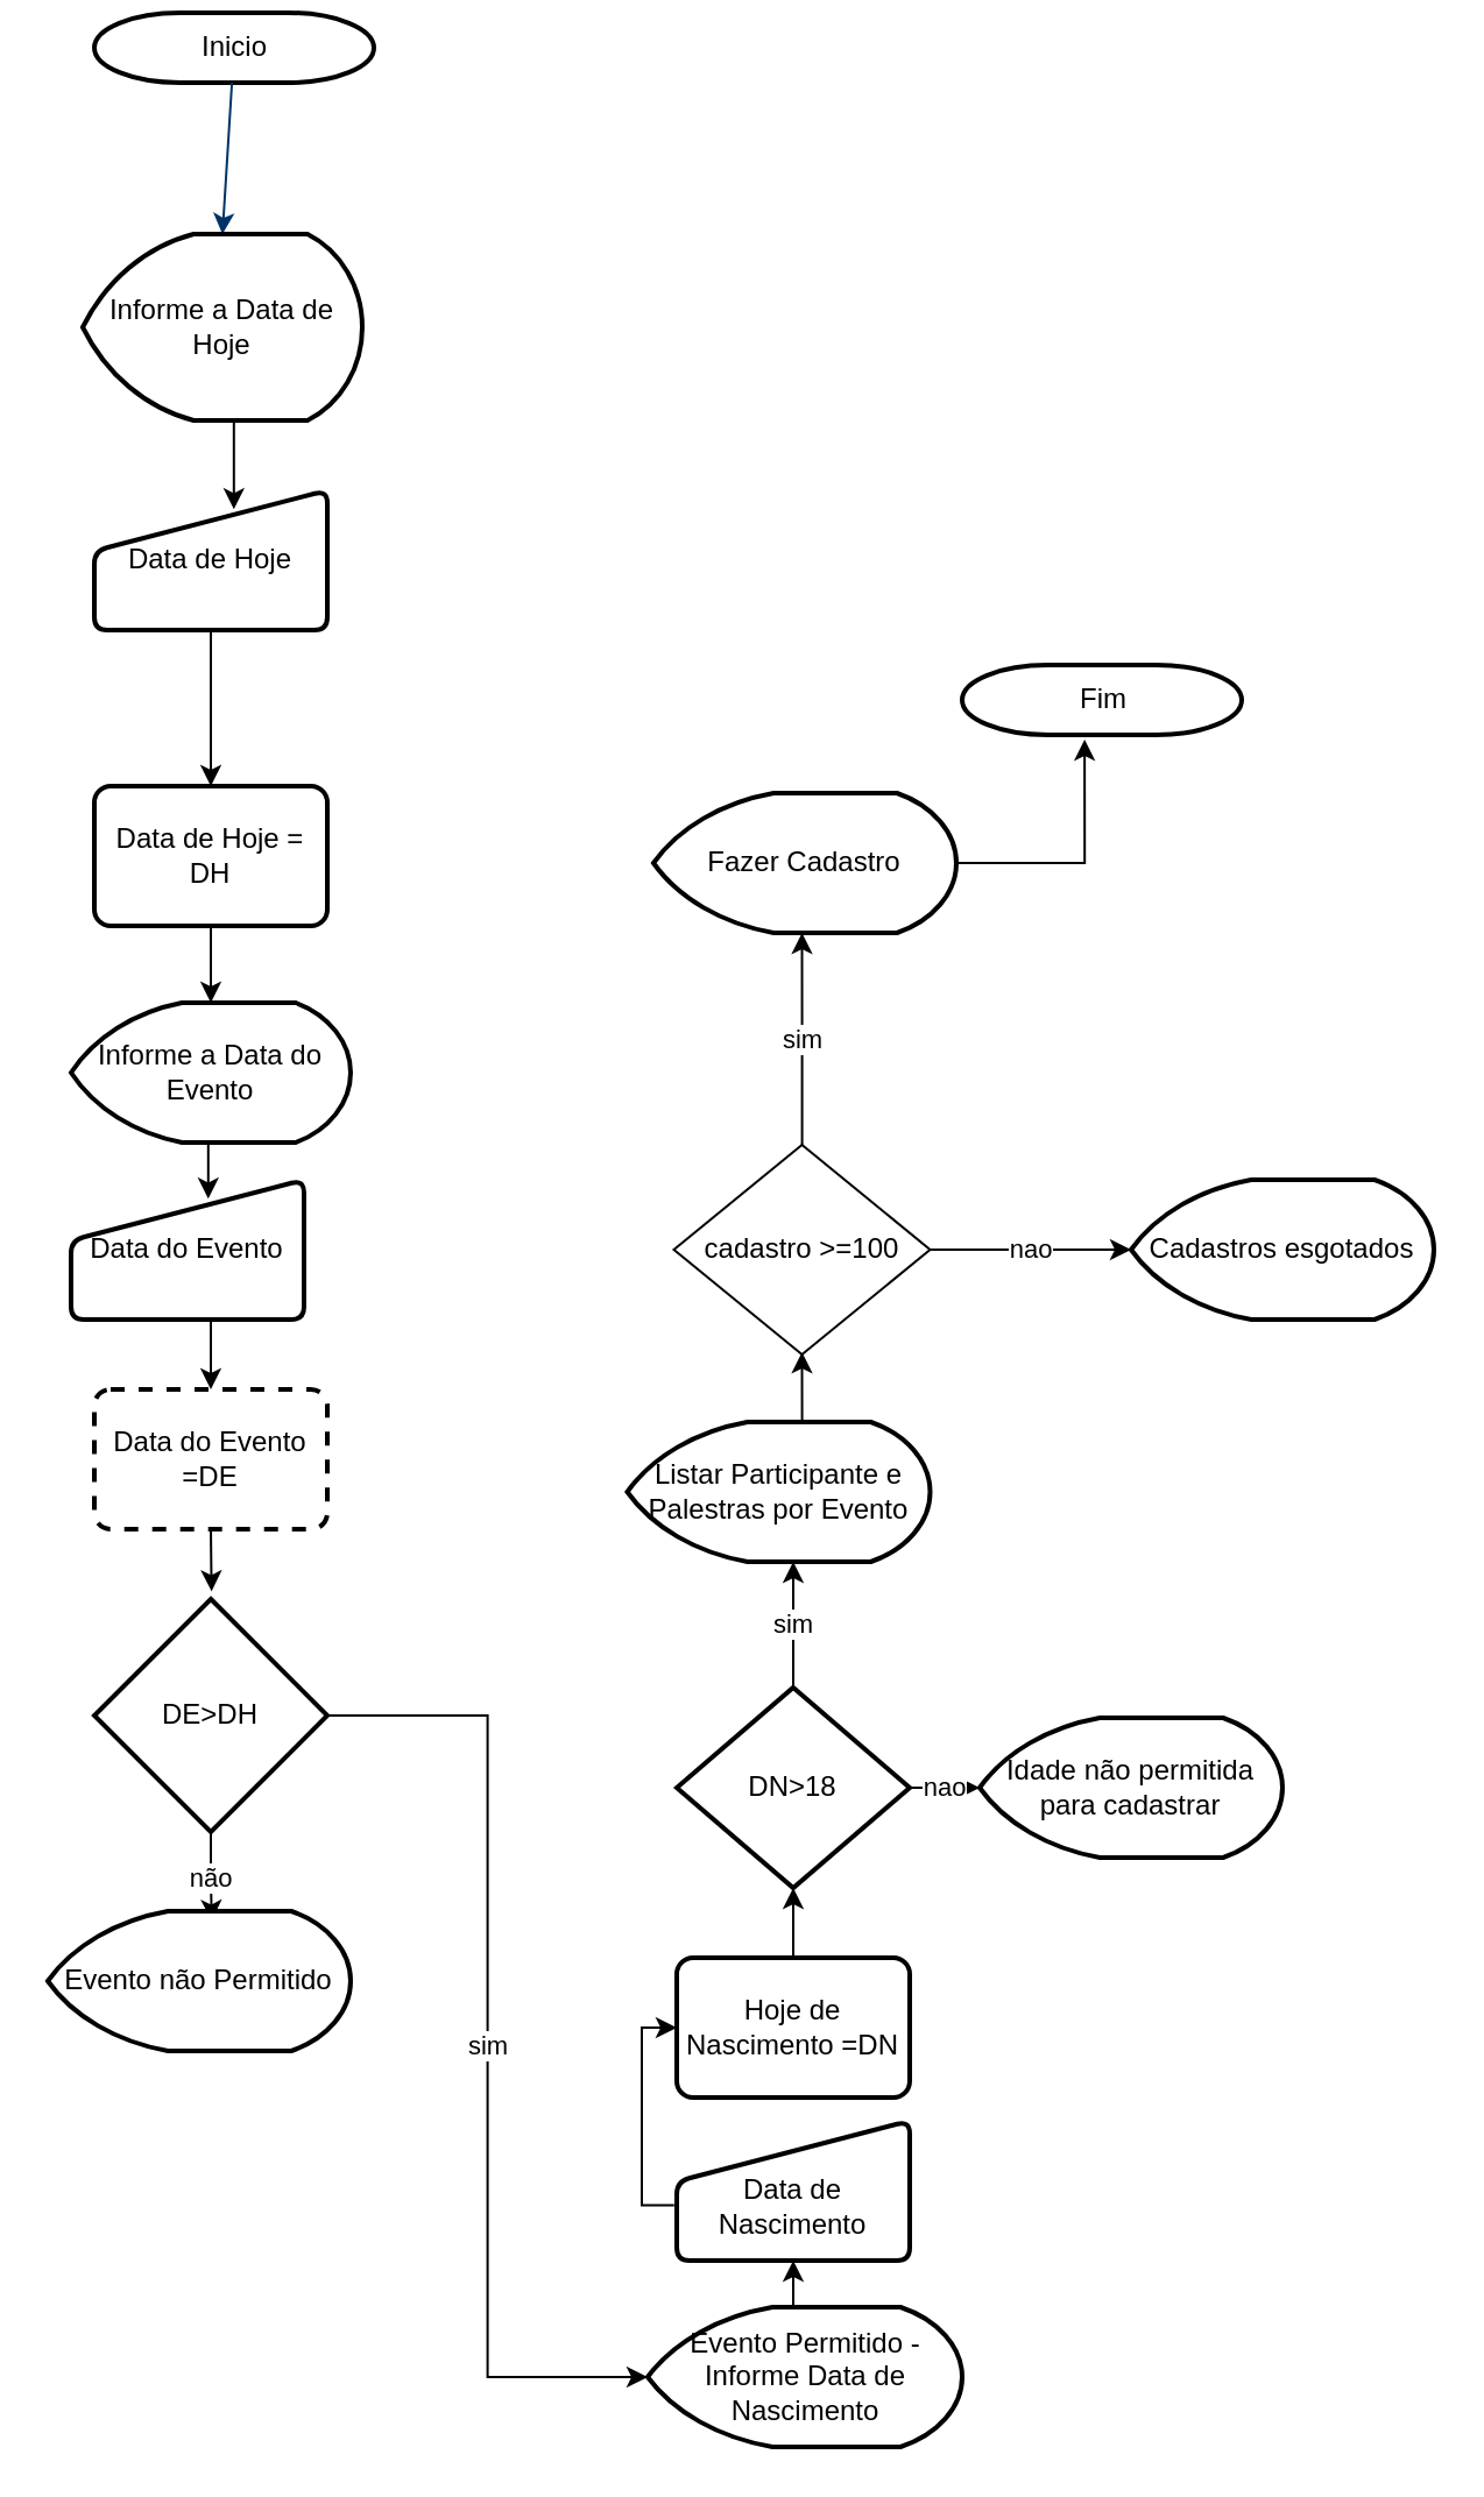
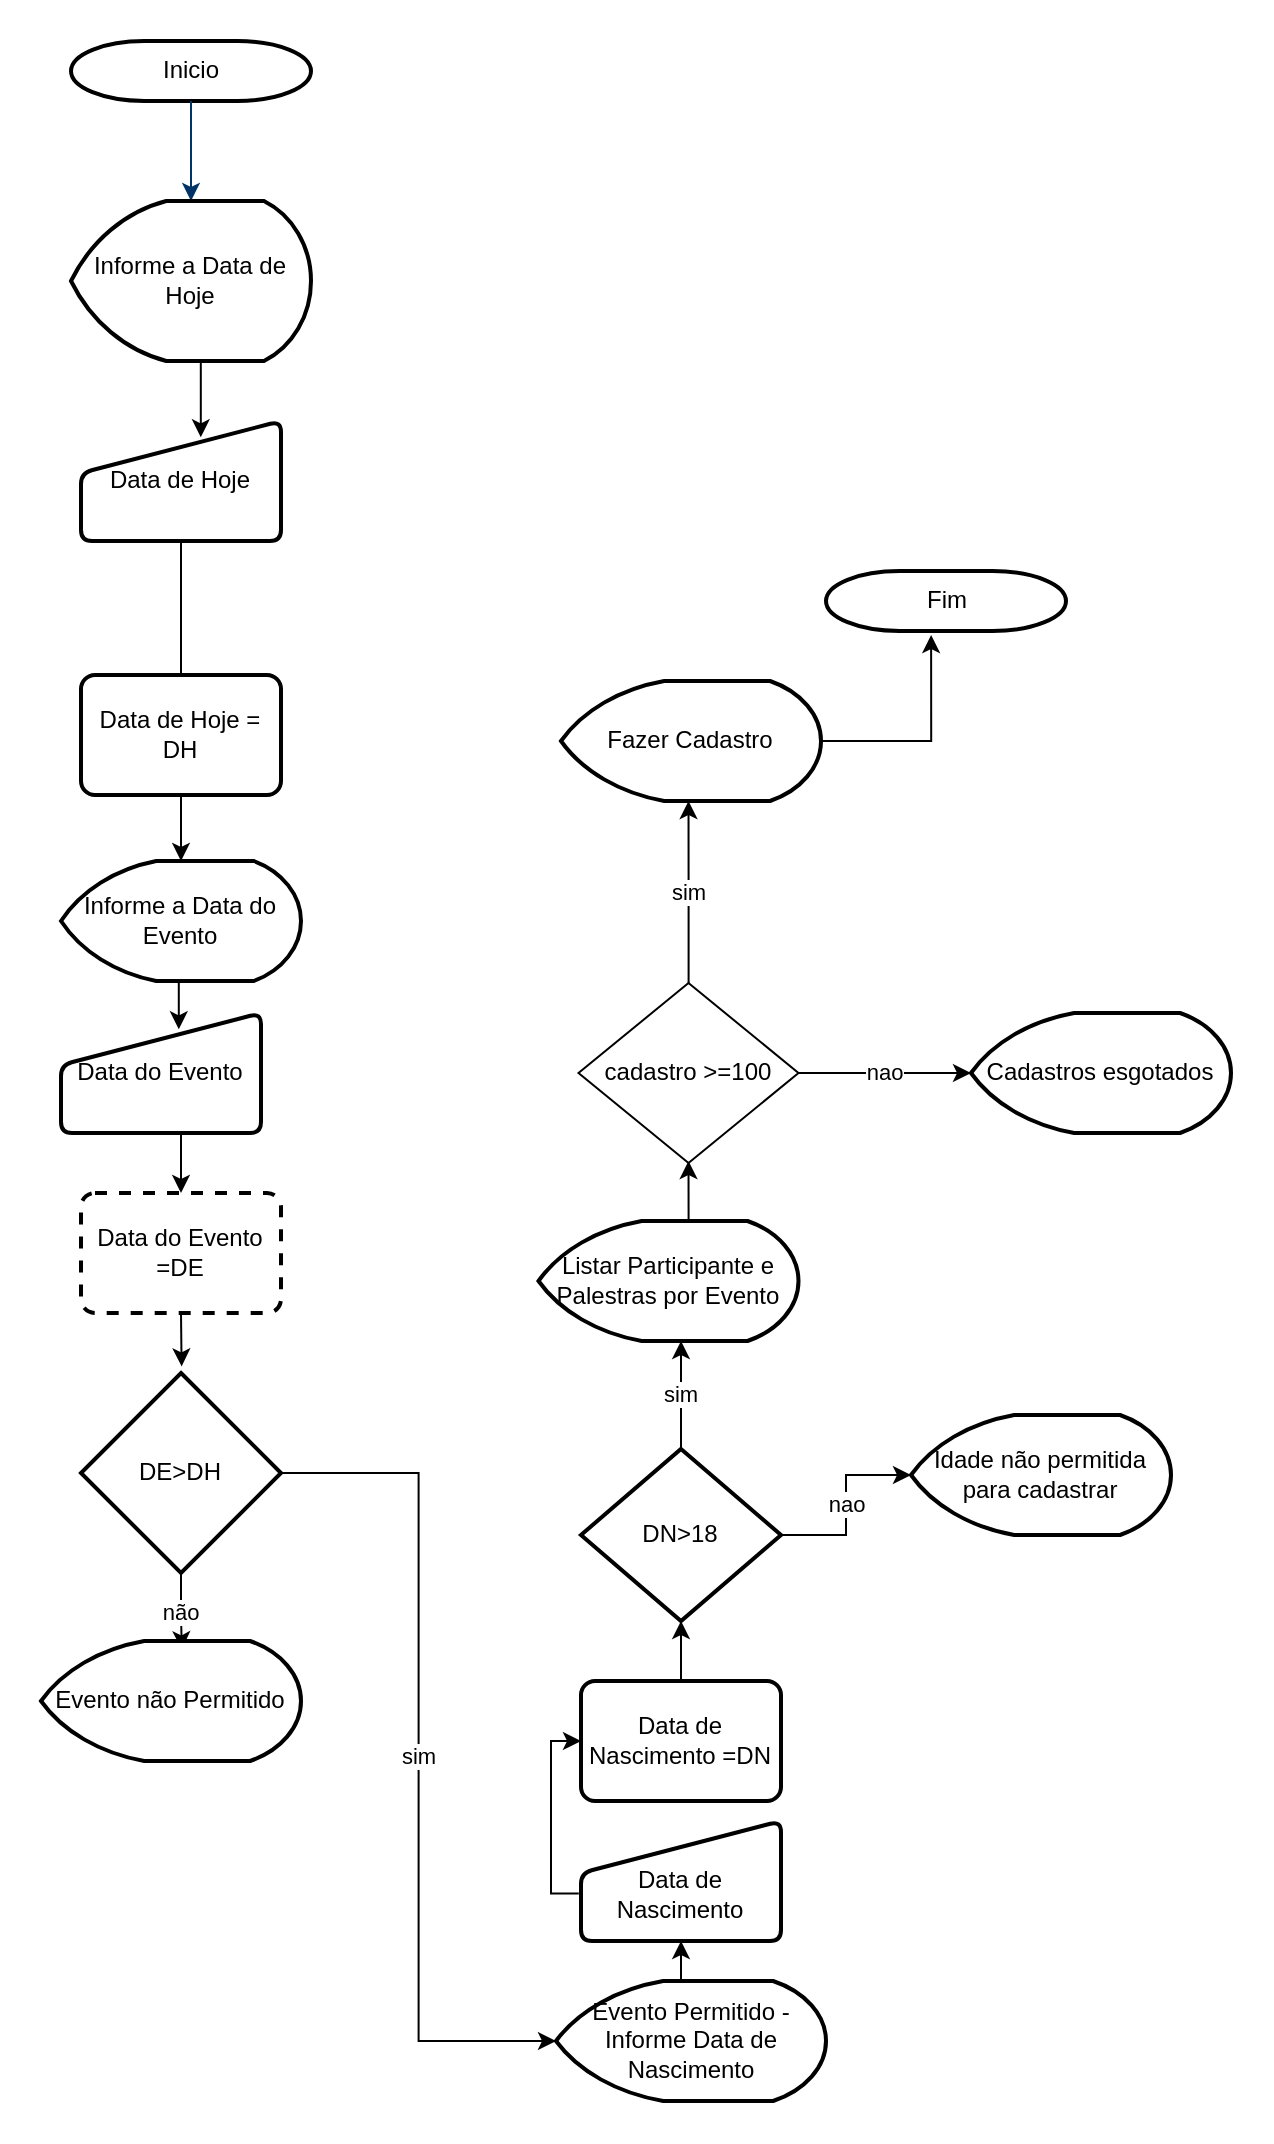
  <mxCell id="0" />
  <mxCell id="1" parent="0" />
- <mxCell id="2" value="Inicio" style="shape=mxgraph.flowchart.terminator;strokeWidth=2;gradientColor=none;gradientDirection=north;fontStyle=0;html=1;" parent="1" vertex="1"><mxGeometry x="40" y="5" width="120" height="30" as="geometry" /></mxCell>
+ <mxCell id="2" value="Inicio" style="shape=mxgraph.flowchart.terminator;strokeWidth=2;gradientColor=none;gradientDirection=north;fontStyle=0;html=1;" parent="1" vertex="1"><mxGeometry x="35" y="20" width="120" height="30" as="geometry" /></mxCell>
  <mxCell id="3" style="fontStyle=1;strokeColor=#003366;strokeWidth=1;html=1;entryX=0.5;entryY=0;entryDx=0;entryDy=0;entryPerimeter=0;" parent="1" source="2" target="5" edge="1"><mxGeometry relative="1" as="geometry"><mxPoint x="105" y="890" as="targetPoint" /></mxGeometry></mxCell>
  <mxCell id="4" style="edgeStyle=orthogonalEdgeStyle;rounded=0;orthogonalLoop=1;jettySize=auto;html=1;exitX=0.5;exitY=1;exitDx=0;exitDy=0;exitPerimeter=0;entryX=0.599;entryY=0.136;entryDx=0;entryDy=0;entryPerimeter=0;" parent="1" source="5" target="7" edge="1"><mxGeometry relative="1" as="geometry" /></mxCell>
  <mxCell id="5" value="Informe a Data de Hoje" style="strokeWidth=2;html=1;shape=mxgraph.flowchart.display;whiteSpace=wrap;" parent="1" vertex="1"><mxGeometry x="35" y="100" width="120" height="80" as="geometry" /></mxCell>
- <mxCell id="6" style="edgeStyle=orthogonalEdgeStyle;rounded=0;orthogonalLoop=1;jettySize=auto;html=1;exitX=0.5;exitY=1;exitDx=0;exitDy=0;entryX=0.5;entryY=0;entryDx=0;entryDy=0;" parent="1" source="7" target="9" edge="1"><mxGeometry relative="1" as="geometry" /></mxCell>
+ <mxCell id="6" style="edgeStyle=orthogonalEdgeStyle;rounded=0;orthogonalLoop=1;jettySize=auto;html=1;exitX=0.5;exitY=1;exitDx=0;exitDy=0;entryX=0.5;entryY=0;entryDx=0;entryDy=0;endArrow=none;" parent="1" source="7" target="9" edge="1"><mxGeometry relative="1" as="geometry" /></mxCell>
  <mxCell id="7" value="Data de Hoje" style="html=1;strokeWidth=2;shape=manualInput;whiteSpace=wrap;rounded=1;size=26;arcSize=11;" parent="1" vertex="1"><mxGeometry x="40" y="210" width="100" height="60" as="geometry" /></mxCell>
  <mxCell id="8" style="edgeStyle=orthogonalEdgeStyle;rounded=0;orthogonalLoop=1;jettySize=auto;html=1;exitX=0.5;exitY=1;exitDx=0;exitDy=0;entryX=0.5;entryY=0;entryDx=0;entryDy=0;entryPerimeter=0;" parent="1" source="9" target="11" edge="1"><mxGeometry relative="1" as="geometry" /></mxCell>
  <mxCell id="9" value="Data de Hoje = DH" style="rounded=1;whiteSpace=wrap;html=1;absoluteArcSize=1;arcSize=14;strokeWidth=2;" parent="1" vertex="1"><mxGeometry x="40" y="337" width="100" height="60" as="geometry" /></mxCell>
  <mxCell id="10" style="edgeStyle=orthogonalEdgeStyle;rounded=0;orthogonalLoop=1;jettySize=auto;html=1;exitX=0.5;exitY=1;exitDx=0;exitDy=0;exitPerimeter=0;entryX=0.589;entryY=0.136;entryDx=0;entryDy=0;entryPerimeter=0;" parent="1" source="11" target="13" edge="1"><mxGeometry relative="1" as="geometry" /></mxCell>
  <mxCell id="11" value="Informe a Data do Evento" style="strokeWidth=2;html=1;shape=mxgraph.flowchart.display;whiteSpace=wrap;" parent="1" vertex="1"><mxGeometry x="30" y="430" width="120" height="60" as="geometry" /></mxCell>
  <mxCell id="12" style="edgeStyle=orthogonalEdgeStyle;rounded=0;orthogonalLoop=1;jettySize=auto;html=1;exitX=0.5;exitY=1;exitDx=0;exitDy=0;entryX=0.5;entryY=0;entryDx=0;entryDy=0;" parent="1" source="13" target="15" edge="1"><mxGeometry relative="1" as="geometry" /></mxCell>
  <mxCell id="13" value="Data do Evento" style="html=1;strokeWidth=2;shape=manualInput;whiteSpace=wrap;rounded=1;size=26;arcSize=11;" parent="1" vertex="1"><mxGeometry x="30" y="506" width="100" height="60" as="geometry" /></mxCell>
  <mxCell id="14" style="edgeStyle=orthogonalEdgeStyle;rounded=0;orthogonalLoop=1;jettySize=auto;html=1;exitX=0.5;exitY=1;exitDx=0;exitDy=0;entryX=0.503;entryY=-0.033;entryDx=0;entryDy=0;entryPerimeter=0;" parent="1" source="15" target="18" edge="1"><mxGeometry relative="1" as="geometry" /></mxCell>
  <mxCell id="15" value="Data do Evento =DE" style="rounded=1;whiteSpace=wrap;html=1;absoluteArcSize=1;arcSize=14;strokeWidth=2;dashed=1;" parent="1" vertex="1"><mxGeometry x="40" y="596" width="100" height="60" as="geometry" /></mxCell>
  <mxCell id="16" value="não" style="edgeStyle=orthogonalEdgeStyle;rounded=0;orthogonalLoop=1;jettySize=auto;html=1;entryX=0.426;entryY=-0.031;entryDx=0;entryDy=0;entryPerimeter=0;" parent="1" source="18" edge="1"><mxGeometry relative="1" as="geometry"><mxPoint x="90.38" y="824.14" as="targetPoint" /></mxGeometry></mxCell>
  <mxCell id="17" value="sim" style="edgeStyle=orthogonalEdgeStyle;rounded=0;orthogonalLoop=1;jettySize=auto;html=1;entryX=0;entryY=0.5;entryDx=0;entryDy=0;entryPerimeter=0;" parent="1" source="18" target="20" edge="1"><mxGeometry relative="1" as="geometry" /></mxCell>
  <mxCell id="18" value="DE&amp;gt;DH" style="strokeWidth=2;html=1;shape=mxgraph.flowchart.decision;whiteSpace=wrap;" parent="1" vertex="1"><mxGeometry x="40" y="686" width="100" height="100" as="geometry" /></mxCell>
  <mxCell id="19" style="edgeStyle=orthogonalEdgeStyle;rounded=0;orthogonalLoop=1;jettySize=auto;html=1;entryX=0.5;entryY=1;entryDx=0;entryDy=0;" parent="1" target="22" edge="1"><mxGeometry relative="1" as="geometry"><mxPoint x="340" y="990" as="sourcePoint" /></mxGeometry></mxCell>
  <mxCell id="20" value="Evento Permitido -Informe Data de Nascimento" style="strokeWidth=2;html=1;shape=mxgraph.flowchart.display;whiteSpace=wrap;" parent="1" vertex="1"><mxGeometry x="277.5" y="990" width="135" height="60" as="geometry" /></mxCell>
  <mxCell id="21" style="edgeStyle=orthogonalEdgeStyle;rounded=0;orthogonalLoop=1;jettySize=auto;html=1;entryX=0;entryY=0.5;entryDx=0;entryDy=0;exitX=-0.011;exitY=0.604;exitDx=0;exitDy=0;exitPerimeter=0;" parent="1" source="22" target="24" edge="1"><mxGeometry relative="1" as="geometry"><mxPoint x="275" y="860" as="targetPoint" /><Array as="points"><mxPoint x="275" y="946" /><mxPoint x="275" y="870" /></Array></mxGeometry></mxCell>
  <mxCell id="22" value="&amp;nbsp;&lt;br&gt;Data de Nascimento" style="html=1;strokeWidth=2;shape=manualInput;whiteSpace=wrap;rounded=1;size=26;arcSize=11;" parent="1" vertex="1"><mxGeometry x="290" y="910" width="100" height="60" as="geometry" /></mxCell>
  <mxCell id="23" style="edgeStyle=orthogonalEdgeStyle;rounded=0;orthogonalLoop=1;jettySize=auto;html=1;" parent="1" source="24" edge="1"><mxGeometry relative="1" as="geometry"><mxPoint x="340" as="targetPoint" y="810" /></mxGeometry></mxCell>
- <mxCell id="24" value="Hoje de Nascimento =DN" style="rounded=1;whiteSpace=wrap;html=1;absoluteArcSize=1;arcSize=14;strokeWidth=2;" parent="1" vertex="1"><mxGeometry x="290" y="840" width="100" height="60" as="geometry" /></mxCell>
+ <mxCell id="24" value="Data de Nascimento =DN" style="rounded=1;whiteSpace=wrap;html=1;absoluteArcSize=1;arcSize=14;strokeWidth=2;" parent="1" vertex="1"><mxGeometry x="290" y="840" width="100" height="60" as="geometry" /></mxCell>
  <mxCell id="25" value="nao" style="edgeStyle=orthogonalEdgeStyle;rounded=0;orthogonalLoop=1;jettySize=auto;html=1;entryX=0;entryY=0.5;entryDx=0;entryDy=0;entryPerimeter=0;" parent="1" source="27" target="28" edge="1"><mxGeometry relative="1" as="geometry" /></mxCell>
  <mxCell id="26" value="sim" style="edgeStyle=orthogonalEdgeStyle;rounded=0;orthogonalLoop=1;jettySize=auto;html=1;" parent="1" source="27" edge="1"><mxGeometry relative="1" as="geometry"><mxPoint x="340" y="670" as="targetPoint" /><Array as="points"><mxPoint x="340" y="670" /><mxPoint x="340" y="670" /></Array></mxGeometry></mxCell>
  <mxCell id="27" value="DN&amp;gt;18" style="strokeWidth=2;html=1;shape=mxgraph.flowchart.decision;whiteSpace=wrap;" parent="1" vertex="1"><mxGeometry x="290" y="724" width="100" height="86" as="geometry" /></mxCell>
- <mxCell id="28" value="Idade não permitida para cadastrar" style="strokeWidth=2;html=1;shape=mxgraph.flowchart.display;whiteSpace=wrap;" parent="1" vertex="1"><mxGeometry x="420" y="737" width="130" height="60" as="geometry" /></mxCell>
+ <mxCell id="28" value="Idade não permitida para cadastrar" style="strokeWidth=2;html=1;shape=mxgraph.flowchart.display;whiteSpace=wrap;" parent="1" vertex="1"><mxGeometry x="455" y="707" width="130" height="60" as="geometry" /></mxCell>
  <mxCell id="29" style="edgeStyle=orthogonalEdgeStyle;rounded=0;orthogonalLoop=1;jettySize=auto;html=1;entryX=0.438;entryY=1.067;entryDx=0;entryDy=0;entryPerimeter=0;" parent="1" source="30" target="38" edge="1"><mxGeometry relative="1" as="geometry" /></mxCell>
  <mxCell id="30" value="Fazer Cadastro" style="strokeWidth=2;html=1;shape=mxgraph.flowchart.display;whiteSpace=wrap;" parent="1" vertex="1"><mxGeometry x="280" y="340" width="130" height="60" as="geometry" /></mxCell>
  <mxCell id="31" style="edgeStyle=orthogonalEdgeStyle;rounded=0;orthogonalLoop=1;jettySize=auto;html=1;exitX=0.5;exitY=0;exitDx=0;exitDy=0;entryX=0.5;entryY=1;entryDx=0;entryDy=0;" parent="1" edge="1"><mxGeometry relative="1" as="geometry"><mxPoint x="342.5" y="610" as="sourcePoint" /><mxPoint x="343.75" y="580" as="targetPoint" /></mxGeometry></mxCell>
  <mxCell id="32" value="nao" style="edgeStyle=orthogonalEdgeStyle;rounded=0;orthogonalLoop=1;jettySize=auto;html=1;" parent="1" source="34" edge="1"><mxGeometry relative="1" as="geometry"><mxPoint x="485" y="536" as="targetPoint" /></mxGeometry></mxCell>
  <mxCell id="33" value="sim" style="edgeStyle=orthogonalEdgeStyle;rounded=0;orthogonalLoop=1;jettySize=auto;html=1;" parent="1" source="34" edge="1"><mxGeometry relative="1" as="geometry"><mxPoint x="343.75" y="400" as="targetPoint" /></mxGeometry></mxCell>
  <mxCell id="34" value="cadastro &amp;gt;=100" style="rhombus;whiteSpace=wrap;html=1;" parent="1" vertex="1"><mxGeometry x="288.75" y="491" width="110" height="90" as="geometry" /></mxCell>
  <mxCell id="35" value="Cadastros esgotados" style="strokeWidth=2;html=1;shape=mxgraph.flowchart.display;whiteSpace=wrap;" parent="1" vertex="1"><mxGeometry x="485" y="506" width="130" height="60" as="geometry" /></mxCell>
  <mxCell id="36" value="Evento não Permitido" style="strokeWidth=2;html=1;shape=mxgraph.flowchart.display;whiteSpace=wrap;" parent="1" vertex="1"><mxGeometry x="20" y="820" width="130" height="60" as="geometry" /></mxCell>
  <mxCell id="37" value="Listar Participante e Palestras por Evento" style="strokeWidth=2;html=1;shape=mxgraph.flowchart.display;whiteSpace=wrap;" parent="1" vertex="1"><mxGeometry x="268.75" y="610" width="130" height="60" as="geometry" /></mxCell>
  <mxCell id="38" value="Fim" style="shape=mxgraph.flowchart.terminator;strokeWidth=2;gradientColor=none;gradientDirection=north;fontStyle=0;html=1;" parent="1" vertex="1"><mxGeometry x="412.5" y="285" width="120" height="30" as="geometry" /></mxCell>
